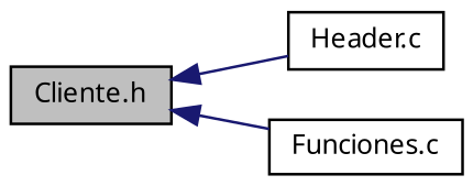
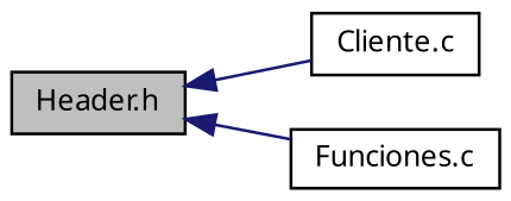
  digraph {
    fontname="Noto Sans"
    rankdir=LR
    node [color=black fillcolor=white fontname="Noto Sans" fontsize=10 shape=record style=filled]
    edge [color=midnightblue dir=back fontname="Noto Sans" fontsize=10 labelfontname=Helvetica labelfontsize=10 style=solid]
-   n1 [fillcolor=grey75 fontcolor=black height=0.2 label="Cliente.h" width=0.4]
-   n2 [height=0.2 label="Header.c" width=0.4]
+   n1 [fillcolor=grey75 fontcolor=black height=0.2 label="Header.h" width=0.4]
+   n2 [height=0.2 label="Cliente.c" width=0.4]
    n3 [height=0.2 label="Funciones.c" width=0.4]
    n1 -> n2
    n1 -> n3
  }
